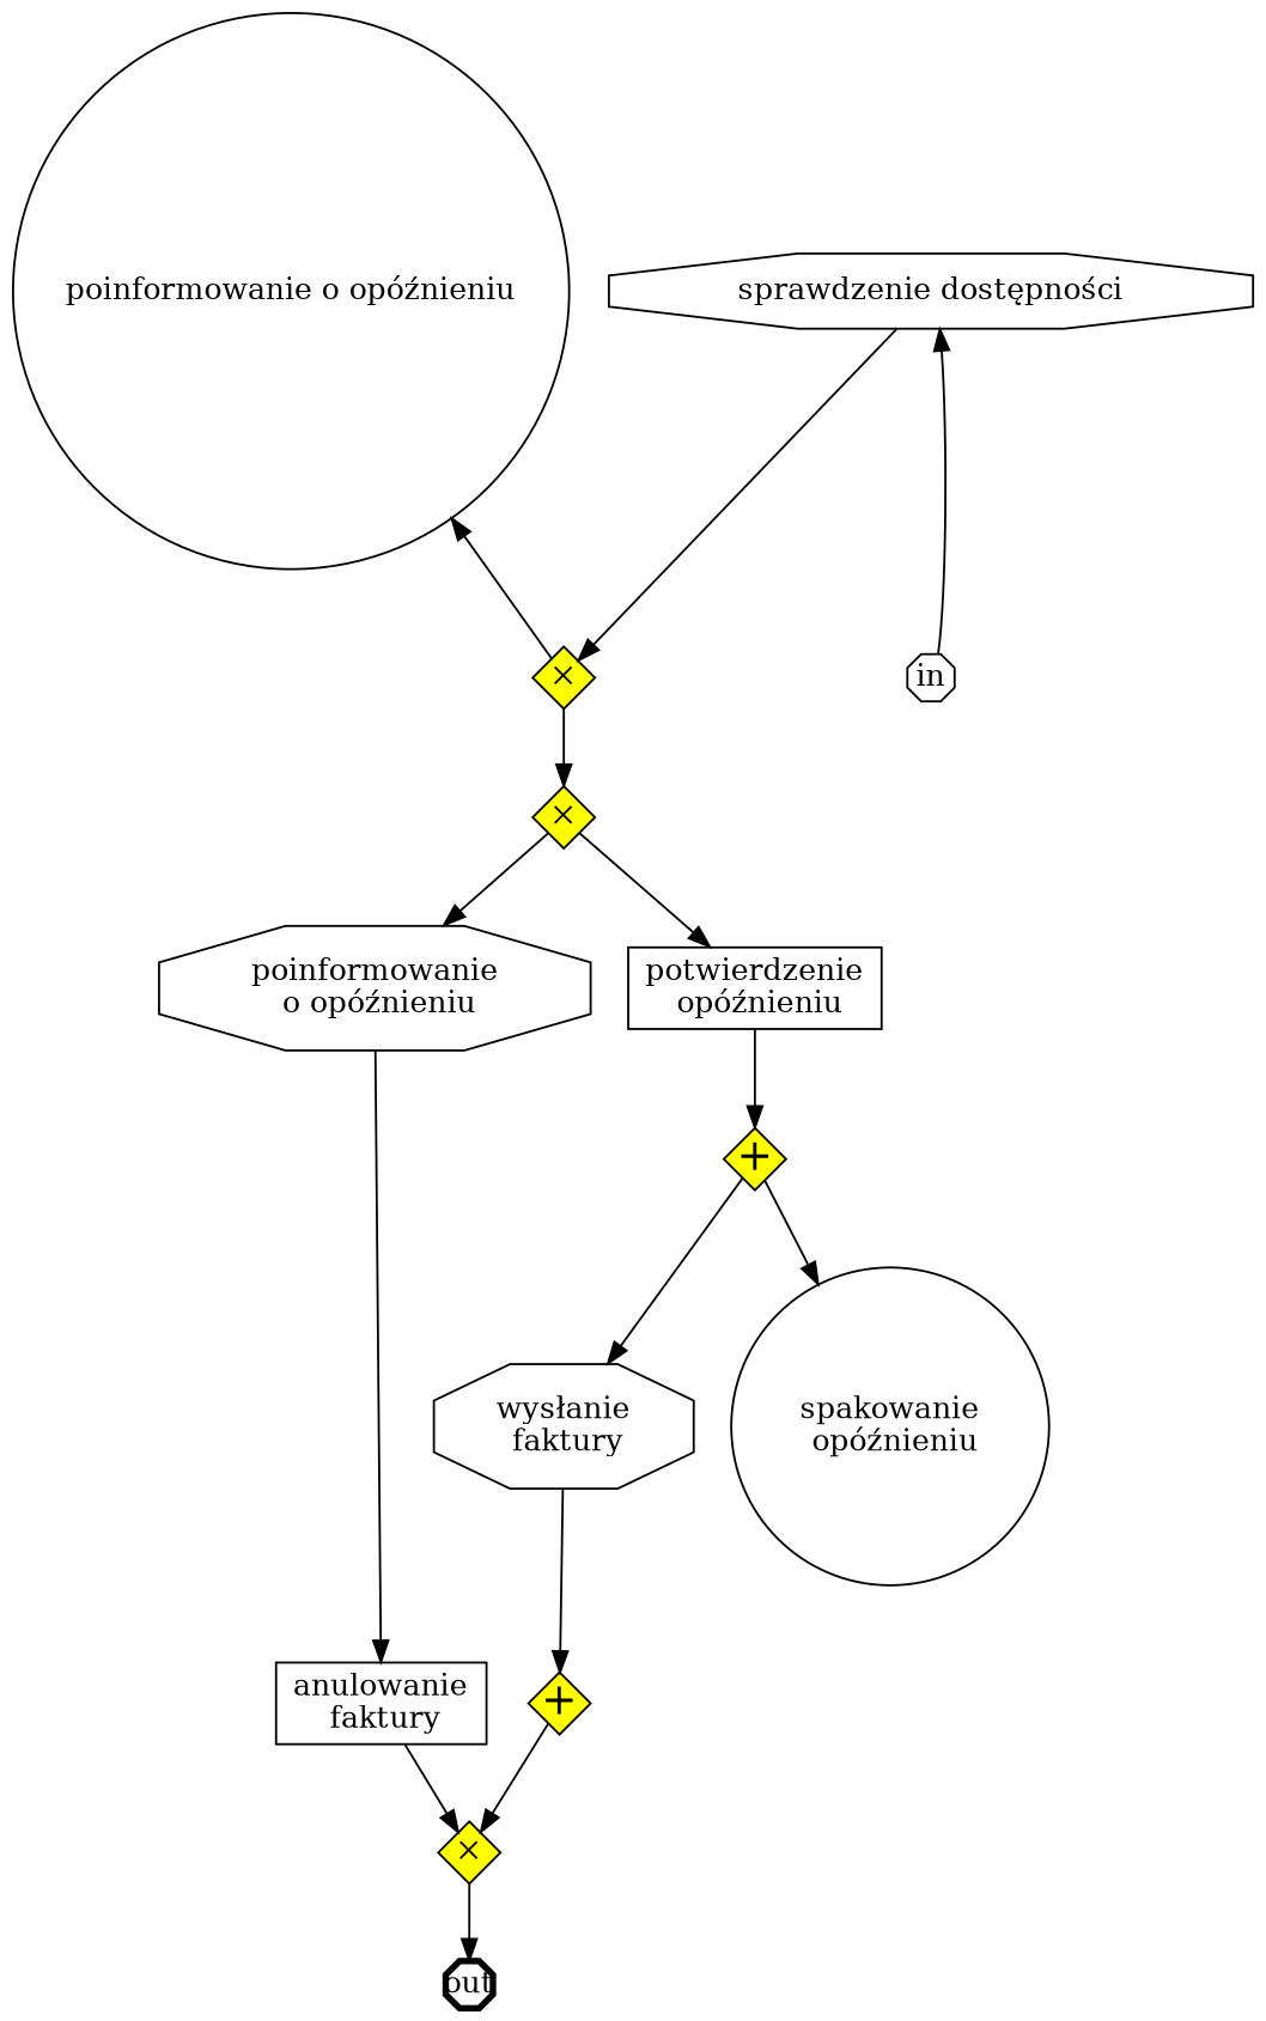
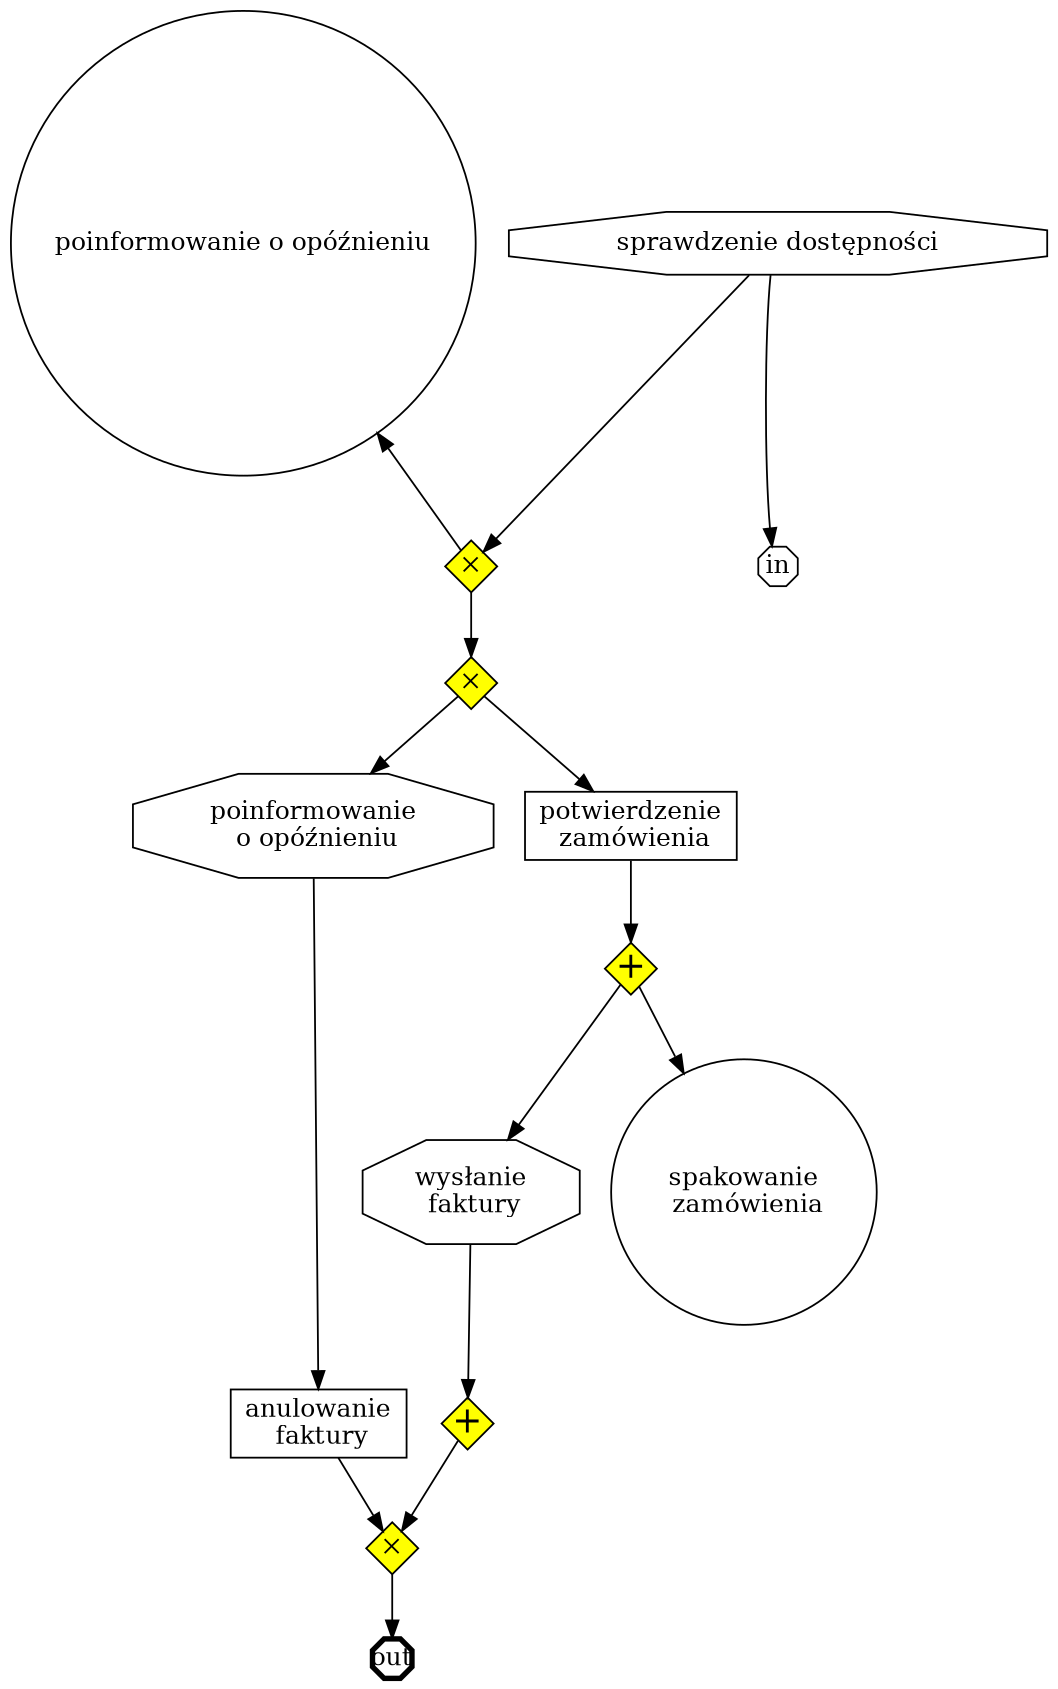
  digraph {
    rankdir=TB
    node [shape=octagon]
    n1 [height=0.4 label="sprawdzenie dostępności" width=.65]
    n2 [height=0.4 label="poinformowanie o opóźnieniu" shape=circle width=.65]
    n3 [fillcolor=yellow fixedsize=true fontsize=12 height=.4 label=<&#x2715;> shape=diamond style=filled width=.4]
    n4 [fillcolor=yellow fixedsize=true fontsize=12 height=.4 label=<&#x2715;> shape=diamond style=filled width=.4]
    n5 [fillcolor=yellow fixedsize=true fontsize=12 height=.4 label=<&#x2715;> shape=diamond style=filled width=.4]
    in [fixedsize=true height=.3 width=.3]
    out [fixedsize=true height=.3 penwidth=3 width=.3]
    n8 [fillcolor=yellow fixedsize=true fontsize=20 height=.4 label=<&#43;> shape=diamond style=filled width=.4]
    n9 [fillcolor=yellow fixedsize=true fontsize=20 height=.4 label=<&#43;> shape=diamond style=filled width=.4]
    n10 [height=0.4 label="poinformowanie\n o opóźnieniu" width=.65]
    n11 [height=0.4 label="anulowanie\n faktury" shape=box width=.65]
-   n12 [height=0.4 label="potwierdzenie\n opóźnieniu" shape=box width=.65]
+   n12 [height=0.4 label="potwierdzenie\n zamówienia" shape=box width=.65]
    n13 [height=0.4 label="wysłanie\n faktury" width=.65]
-   n14 [height=0.4 label="spakowanie\n opóźnieniu" shape=circle width=.65]
+   n14 [height=0.4 label="spakowanie\n zamówienia" shape=circle width=.65]
    subgraph sub_1 {
      rank=same
      n1
      n2
    }
    subgraph sub_2 {
      n3
      n4
      n5
    }
    subgraph sub_3 {
      in
      out
    }
    subgraph sub_4 {
      n8
      n9
    }
    subgraph sub_5 {
    }
    subgraph sub_6 {
      n1
      n2
      n10
      n11
      n12
      n13
      n14
    }
    subgraph sub_7 {
    }
    n1 -> n5
    n3 -> n10
    n3 -> n12
    n4 -> out
    n5 -> n2
    n5 -> n3
-   in -> n1
+   n1 -> in
    n8 -> n13
    n8 -> n14
    n9 -> n4
    n10 -> n11
    n11 -> n4
    n12 -> n8
    n13 -> n9
  }
